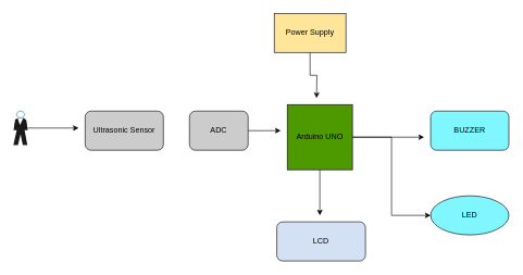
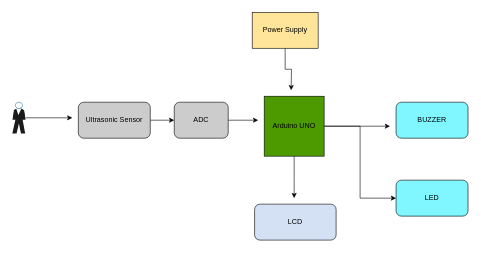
  <mxCell id="0" />
  <mxCell id="1" parent="0" />
  <mxCell id="2" style="edgeStyle=orthogonalEdgeStyle;rounded=0;orthogonalLoop=1;jettySize=auto;html=1;" edge="1" parent="1" source="5"><mxGeometry relative="1" as="geometry"><mxPoint x="490" y="330" as="targetPoint" /></mxGeometry></mxCell>
  <mxCell id="3" style="edgeStyle=orthogonalEdgeStyle;rounded=0;orthogonalLoop=1;jettySize=auto;html=1;" edge="1" parent="1" source="5"><mxGeometry relative="1" as="geometry"><mxPoint x="650" y="210" as="targetPoint" /></mxGeometry></mxCell>
  <mxCell id="4" style="edgeStyle=orthogonalEdgeStyle;rounded=0;orthogonalLoop=1;jettySize=auto;html=1;entryX=0;entryY=0.5;entryDx=0;entryDy=0;" edge="1" parent="1" source="5" target="15"><mxGeometry relative="1" as="geometry" /></mxCell>
  <mxCell id="5" value="Arduino UNO" style="whiteSpace=wrap;html=1;aspect=fixed;shadow=0;fillColor=#4D9900;" vertex="1" parent="1"><mxGeometry x="440" y="160" width="100" height="100" as="geometry" /></mxCell>
  <mxCell id="6" style="edgeStyle=orthogonalEdgeStyle;rounded=0;orthogonalLoop=1;jettySize=auto;html=1;" edge="1" parent="1" source="7"><mxGeometry relative="1" as="geometry"><mxPoint x="485" y="150" as="targetPoint" /></mxGeometry></mxCell>
  <mxCell id="7" value="Power Supply" style="rounded=0;whiteSpace=wrap;html=1;shadow=0;fillColor=#FFE599;" vertex="1" parent="1"><mxGeometry x="420" y="20" width="110" height="60" as="geometry" /></mxCell>
  <mxCell id="8" style="edgeStyle=orthogonalEdgeStyle;rounded=0;orthogonalLoop=1;jettySize=auto;html=1;" edge="1" parent="1" source="9"><mxGeometry relative="1" as="geometry"><mxPoint x="430" y="200" as="targetPoint" /></mxGeometry></mxCell>
  <mxCell id="9" value="ADC" style="rounded=1;whiteSpace=wrap;html=1;shadow=0;fillColor=#CCCCCC;" vertex="1" parent="1"><mxGeometry x="290" y="170" width="90" height="60" as="geometry" /></mxCell>
+ <mxCell id="10" style="edgeStyle=orthogonalEdgeStyle;rounded=0;orthogonalLoop=1;jettySize=auto;html=1;entryX=0;entryY=0.5;entryDx=0;entryDy=0;" edge="1" parent="1" source="11" target="9"><mxGeometry relative="1" as="geometry" /></mxCell>
  <mxCell id="11" value="Ultrasonic Sensor" style="rounded=1;whiteSpace=wrap;html=1;shadow=0;fillColor=#CCCCCC;" vertex="1" parent="1"><mxGeometry x="130" y="170" width="120" height="60" as="geometry" /></mxCell>
  <mxCell id="12" style="edgeStyle=orthogonalEdgeStyle;rounded=0;orthogonalLoop=1;jettySize=auto;html=1;" edge="1" parent="1" source="13"><mxGeometry relative="1" as="geometry"><mxPoint x="120" y="196" as="targetPoint" /></mxGeometry></mxCell>
  <mxCell id="13" value="" style="shape=mxgraph.cisco.people.standing_man;html=1;pointerEvents=1;dashed=0;fillColor=#1A1A1A;strokeColor=#ffffff;strokeWidth=2;verticalLabelPosition=bottom;verticalAlign=top;align=center;outlineConnect=0;shadow=0;" vertex="1" parent="1"><mxGeometry x="20" y="170" width="22" height="52" as="geometry" /></mxCell>
  <mxCell id="14" value="LCD" style="rounded=1;whiteSpace=wrap;html=1;shadow=0;fillColor=#D4E1F5;" vertex="1" parent="1"><mxGeometry x="424" y="340" width="136" height="60" as="geometry" /></mxCell>
- <mxCell id="15" value="LED" style="ellipse;whiteSpace=wrap;html=1;shadow=0;fillColor=#80F7FF;" vertex="1" parent="1"><mxGeometry x="660" y="300" width="120" height="60" as="geometry" /></mxCell>
+ <mxCell id="15" value="LED" style="rounded=1;whiteSpace=wrap;html=1;shadow=0;fillColor=#80F7FF;" vertex="1" parent="1"><mxGeometry x="660" y="300" width="120" height="60" as="geometry" /></mxCell>
  <mxCell id="16" value="BUZZER" style="rounded=1;whiteSpace=wrap;html=1;shadow=0;fillColor=#80F7FF;" vertex="1" parent="1"><mxGeometry x="660" y="170" width="120" height="60" as="geometry" /></mxCell>
